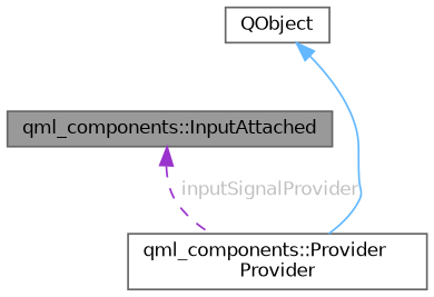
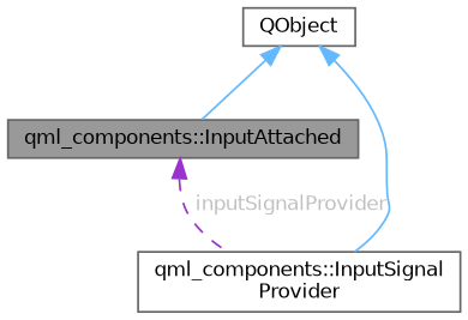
  digraph {
    node [color=gray40 fillcolor=white fontname=Helvetica fontsize=10 shape=box style=filled]
    edge [color=steelblue1 dir=back fontname=Helvetica fontsize=10 labelfontname=Helvetica labelfontsize=10 style=solid]
    n1 [fillcolor=grey60 fontcolor=black height=0.2 label="qml_components::InputAttached" width=0.4]
-   n2 [height=0.2 label="qml_components::Provider\lProvider" width=0.4]
+   n2 [height=0.2 label="qml_components::InputSignal\lProvider" width=0.4]
    n3 [height=0.2 label=QObject width=0.4]
    n1 -> n2 [color=darkorchid3 fontcolor=grey label=" inputSignalProvider" style=dashed]
+   n3 -> n1
    n3 -> n2
  }
